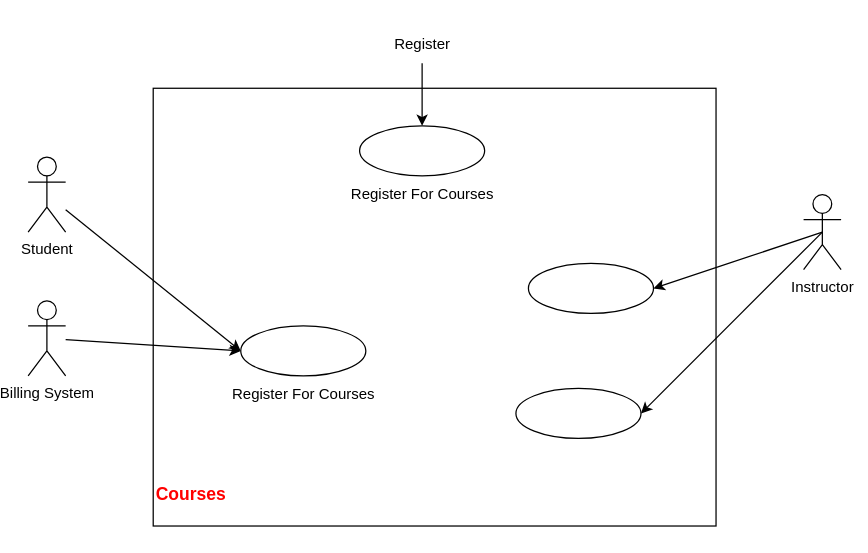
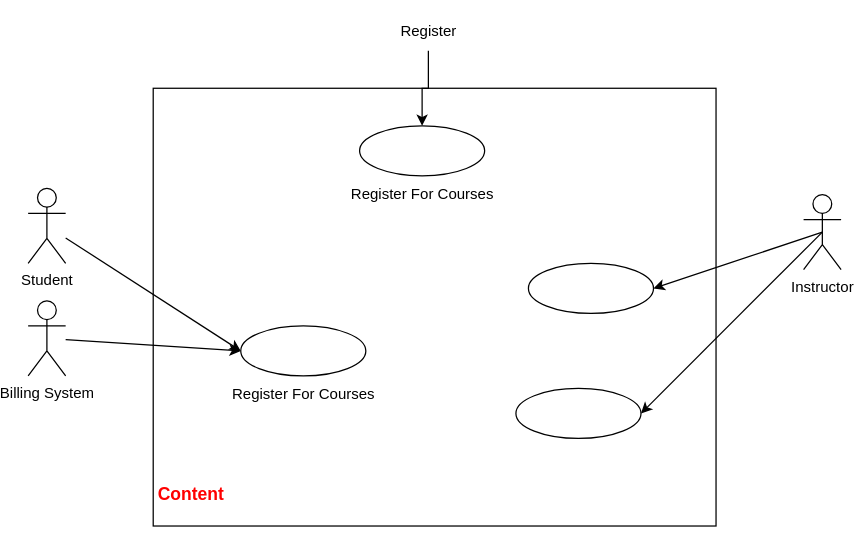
  <mxCell id="0" />
  <mxCell id="1" parent="0" />
  <mxCell id="2" value="" style="rounded=0;whiteSpace=wrap;html=1;flipH=1;" vertex="1" parent="1"><mxGeometry x="120" y="70" width="450" height="350" as="geometry" /></mxCell>
  <mxCell id="3" style="rounded=0;orthogonalLoop=1;jettySize=auto;html=1;entryX=0;entryY=0.5;entryDx=0;entryDy=0;" edge="1" parent="1" source="4" target="6"><mxGeometry relative="1" as="geometry" /></mxCell>
- <mxCell id="4" value="&lt;div&gt;Student&lt;/div&gt;&lt;div&gt;&lt;br&gt;&lt;/div&gt;" style="shape=umlActor;verticalLabelPosition=bottom;verticalAlign=top;html=1;outlineConnect=0;" vertex="1" parent="1"><mxGeometry x="20" y="125" width="30" height="60" as="geometry" /></mxCell>
- <mxCell id="5" value="&lt;font style=&quot;font-size: 14px;&quot; color=&quot;#ff0000&quot;&gt;&lt;b&gt;Courses&lt;/b&gt;&lt;/font&gt;" style="text;html=1;align=center;verticalAlign=middle;resizable=0;points=[];autosize=1;strokeColor=none;fillColor=none;" vertex="1" parent="1"><mxGeometry x="110" y="380" width="80" height="30" as="geometry" /></mxCell>
+ <mxCell id="4" value="&lt;div&gt;Student&lt;/div&gt;&lt;div&gt;&lt;br&gt;&lt;/div&gt;" style="shape=umlActor;verticalLabelPosition=bottom;verticalAlign=top;html=1;outlineConnect=0;" vertex="1" parent="1"><mxGeometry x="20" y="150" width="30" height="60" as="geometry" /></mxCell>
+ <mxCell id="5" value="&lt;font style=&quot;font-size: 14px;&quot; color=&quot;#ff0000&quot;&gt;&lt;b&gt;Content&lt;/b&gt;&lt;/font&gt;" style="text;html=1;align=center;verticalAlign=middle;resizable=0;points=[];autosize=1;strokeColor=none;fillColor=none;" vertex="1" parent="1"><mxGeometry x="110" y="380" width="80" height="30" as="geometry" /></mxCell>
  <mxCell id="6" value="" style="ellipse;whiteSpace=wrap;html=1;" vertex="1" parent="1"><mxGeometry x="190" y="260" width="100" height="40" as="geometry" /></mxCell>
  <mxCell id="7" value="Register For Courses" style="text;html=1;align=center;verticalAlign=middle;resizable=0;points=[];autosize=1;strokeColor=none;fillColor=none;" vertex="1" parent="1"><mxGeometry x="170" y="300" width="140" height="30" as="geometry" /></mxCell>
  <mxCell id="8" style="rounded=0;orthogonalLoop=1;jettySize=auto;html=1;entryX=0;entryY=0.5;entryDx=0;entryDy=0;" edge="1" parent="1" source="9" target="6"><mxGeometry relative="1" as="geometry" /></mxCell>
  <mxCell id="9" value="Billing System" style="shape=umlActor;verticalLabelPosition=bottom;verticalAlign=top;html=1;outlineConnect=0;" vertex="1" parent="1"><mxGeometry x="20" y="240" width="30" height="60" as="geometry" /></mxCell>
  <mxCell id="10" style="rounded=0;orthogonalLoop=1;jettySize=auto;html=1;exitX=0.5;exitY=0.5;exitDx=0;exitDy=0;exitPerimeter=0;entryX=1;entryY=0.5;entryDx=0;entryDy=0;" edge="1" parent="1" source="12" target="14"><mxGeometry relative="1" as="geometry" /></mxCell>
  <mxCell id="11" style="rounded=0;orthogonalLoop=1;jettySize=auto;html=1;exitX=0.5;exitY=0.5;exitDx=0;exitDy=0;exitPerimeter=0;entryX=1;entryY=0.5;entryDx=0;entryDy=0;" edge="1" parent="1" source="12" target="13"><mxGeometry relative="1" as="geometry" /></mxCell>
  <mxCell id="12" value="Instructor" style="shape=umlActor;verticalLabelPosition=bottom;verticalAlign=top;html=1;outlineConnect=0;" vertex="1" parent="1"><mxGeometry x="640" y="155" width="30" height="60" as="geometry" /></mxCell>
  <mxCell id="13" value="" style="ellipse;whiteSpace=wrap;html=1;" vertex="1" parent="1"><mxGeometry x="410" y="310" width="100" height="40" as="geometry" /></mxCell>
  <mxCell id="14" value="" style="ellipse;whiteSpace=wrap;html=1;" vertex="1" parent="1"><mxGeometry x="420" y="210" width="100" height="40" as="geometry" /></mxCell>
  <mxCell id="15" style="edgeStyle=orthogonalEdgeStyle;rounded=0;orthogonalLoop=1;jettySize=auto;html=1;" edge="1" parent="1" source="16" target="17"><mxGeometry relative="1" as="geometry" /></mxCell>
- <mxCell id="16" value="Register" style="text;html=1;align=center;verticalAlign=middle;resizable=0;points=[];autosize=1;strokeColor=none;fillColor=none;" vertex="1" parent="1"><mxGeometry x="300" y="20" width="70" height="30" as="geometry" /></mxCell>
+ <mxCell id="16" value="Register" style="text;html=1;align=center;verticalAlign=middle;resizable=0;points=[];autosize=1;strokeColor=none;fillColor=none;" vertex="1" parent="1"><mxGeometry x="305" y="10" width="70" height="30" as="geometry" /></mxCell>
  <mxCell id="17" value="" style="ellipse;whiteSpace=wrap;html=1;" vertex="1" parent="1"><mxGeometry x="285" y="100" width="100" height="40" as="geometry" /></mxCell>
  <mxCell id="18" value="Register For Courses" style="text;html=1;align=center;verticalAlign=middle;resizable=0;points=[];autosize=1;strokeColor=none;fillColor=none;" vertex="1" parent="1"><mxGeometry x="265" y="140" width="140" height="30" as="geometry" /></mxCell>
